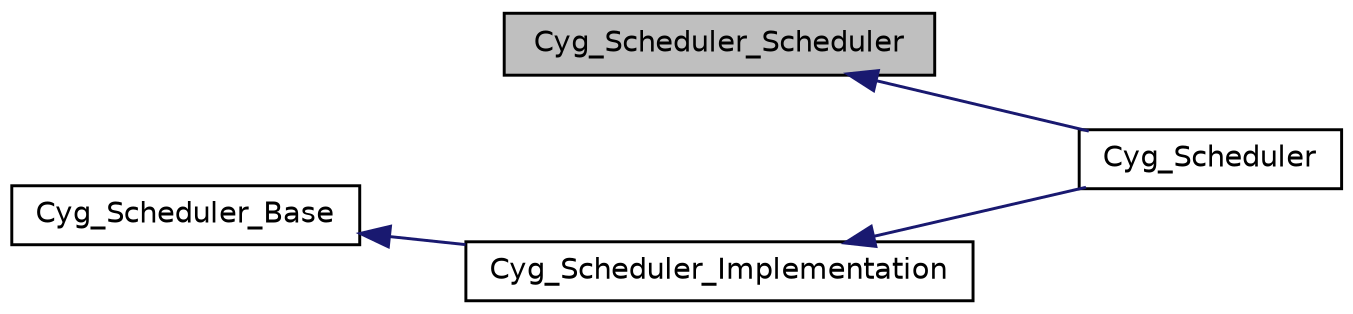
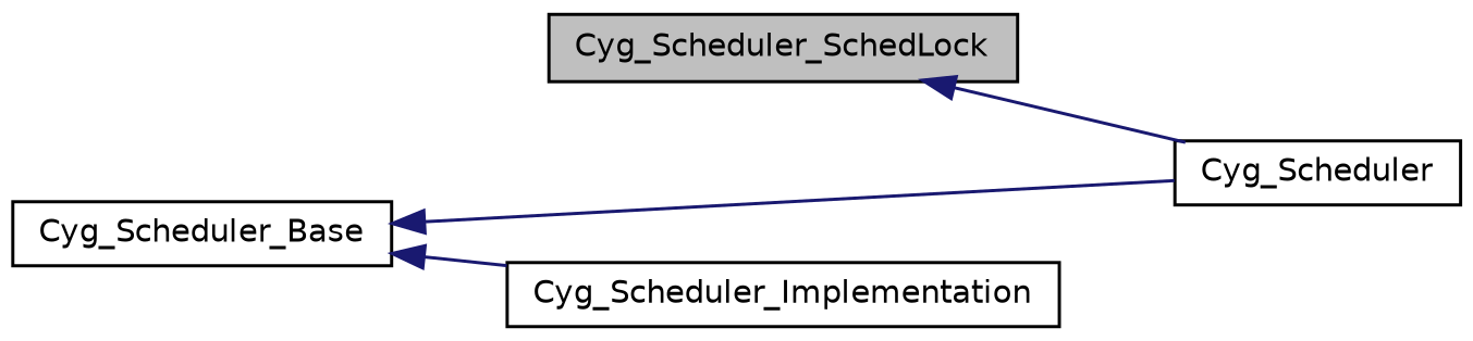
  digraph {
    rankdir=LR
    node [color=black fillcolor=white fontname=Helvetica fontsize=10 shape=record style=filled]
    edge [color=midnightblue dir=back fontname=Helvetica fontsize=10 labelfontname=Helvetica labelfontsize=10 style=solid]
-   n1 [fillcolor=grey75 fontcolor=black height=0.2 label=Cyg_Scheduler_Scheduler width=0.4]
+   n1 [fillcolor=grey75 fontcolor=black height=0.2 label=Cyg_Scheduler_SchedLock width=0.4]
    n2 [height=0.2 label=Cyg_Scheduler width=0.4]
    n3 [height=0.2 label=Cyg_Scheduler_Base width=0.4]
    n4 [height=0.2 label=Cyg_Scheduler_Implementation width=0.4]
    n1 -> n2
    n3 -> n4
-   n4 -> n2
+   n3 -> n2
  }
